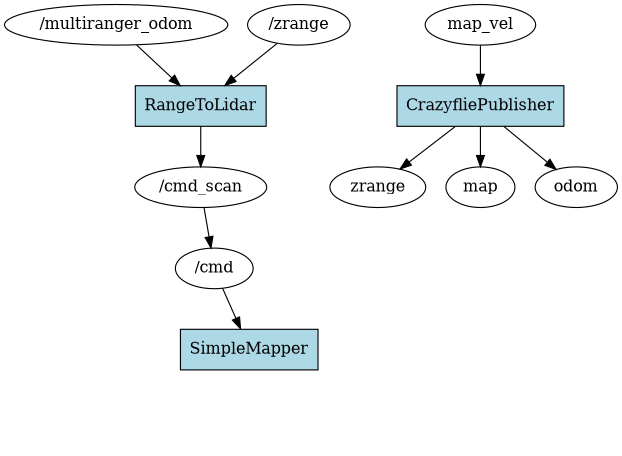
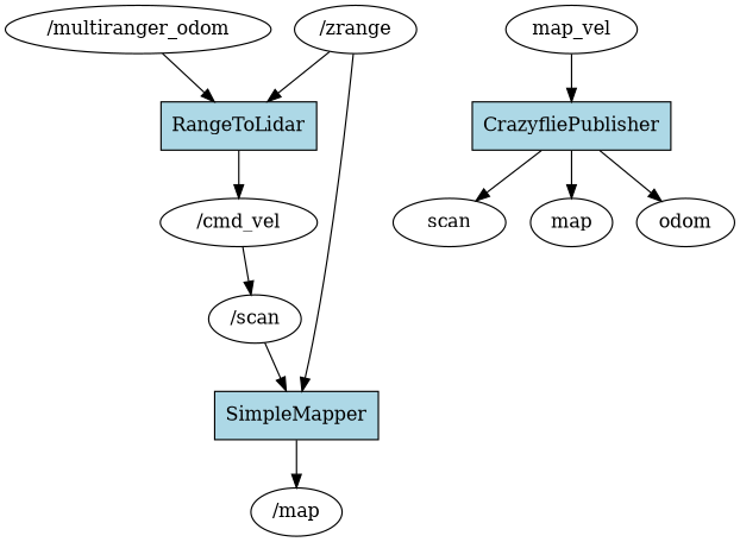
  digraph {
    fontname="DejaVu Serif"
    rankdir=TB
    node [fillcolor=white fontname="DejaVu Serif" shape=ellipse style=filled]
    edge [fontname="DejaVu Serif"]
    n1 [label="/zrange"]
    RangeToLidar [fillcolor=lightblue shape=box]
    SimpleMapper [fillcolor=lightblue shape=box]
-   "/cmd_vel" [label="/cmd_scan"]
-   "/scan" [label="/cmd"]
+   "/cmd_vel"
+   "/map"
+   "/scan"
    n7 [label="/multiranger_odom"]
    CrazyfliePublisher [fillcolor=lightblue shape=box]
-   zrange
+   zrange [label=scan]
    n10 [label=map]
    odom
    n12 [label=map_vel]
    n1 -> RangeToLidar
+   n1 -> SimpleMapper
    RangeToLidar -> "/cmd_vel"
+   SimpleMapper -> "/map"
    "/cmd_vel" -> "/scan"
    "/scan" -> SimpleMapper
    n7 -> RangeToLidar
    CrazyfliePublisher -> zrange
    CrazyfliePublisher -> n10
    CrazyfliePublisher -> odom
    n12 -> CrazyfliePublisher
  }
